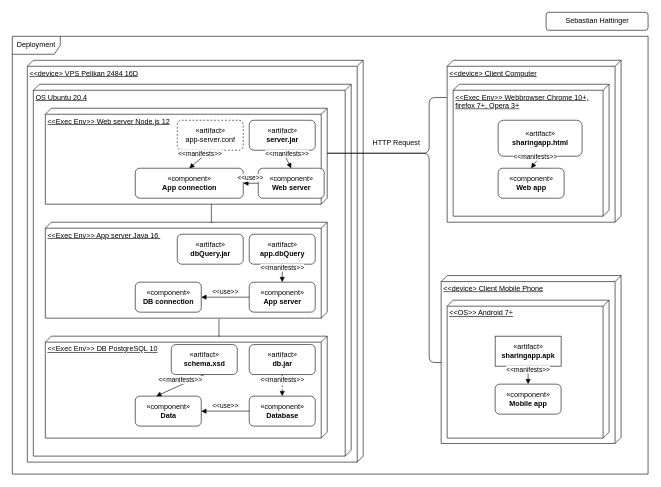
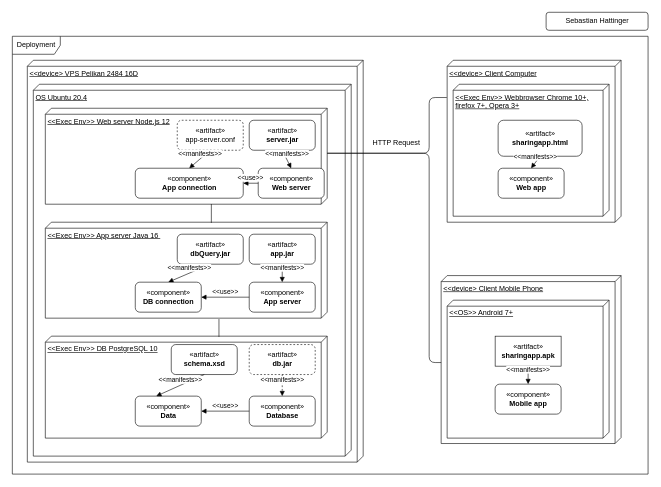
  <mxCell id="0" />
  <mxCell id="1" parent="0" />
  <mxCell id="2" value="Deployment" style="shape=umlFrame;whiteSpace=wrap;html=1;width=80;height=30;" vertex="1" parent="1"><mxGeometry x="20" y="60" width="1060" height="730" as="geometry" /></mxCell>
  <mxCell id="3" value="&amp;lt;&amp;lt;device&amp;gt; VPS Pelikan 2484 16D" style="verticalAlign=top;align=left;spacingTop=8;spacingLeft=2;spacingRight=12;shape=cube;size=10;direction=south;fontStyle=4;html=1;" vertex="1" parent="1"><mxGeometry x="45" y="100" width="560" height="670" as="geometry" /></mxCell>
  <mxCell id="4" value="&amp;lt;&amp;lt;device&amp;gt; Client Computer" style="verticalAlign=top;align=left;spacingTop=8;spacingLeft=2;spacingRight=12;shape=cube;size=10;direction=south;fontStyle=4;html=1;" vertex="1" parent="1"><mxGeometry x="745" y="100" width="290" height="270" as="geometry" /></mxCell>
  <mxCell id="5" value="&amp;lt;&amp;lt;device&amp;gt; Client Mobile Phone" style="verticalAlign=top;align=left;spacingTop=8;spacingLeft=2;spacingRight=12;shape=cube;size=10;direction=south;fontStyle=4;html=1;" vertex="1" parent="1"><mxGeometry x="735" y="459" width="300" height="280" as="geometry" /></mxCell>
  <mxCell id="6" value="OS Ubuntu 20.4" style="verticalAlign=top;align=left;spacingTop=8;spacingLeft=2;spacingRight=12;shape=cube;size=10;direction=south;fontStyle=4;html=1;" vertex="1" parent="1"><mxGeometry x="55" y="140" width="530" height="620" as="geometry" /></mxCell>
  <mxCell id="7" value="&amp;lt;&amp;lt;Exec Env&amp;gt;&amp;gt; Web server Node.js 12" style="verticalAlign=top;align=left;spacingTop=8;spacingLeft=2;spacingRight=12;shape=cube;size=10;direction=south;fontStyle=4;html=1;" vertex="1" parent="1"><mxGeometry x="75" y="180" width="470" height="160" as="geometry" /></mxCell>
  <mxCell id="8" value="&amp;lt;&amp;lt;Exec Env&amp;gt;&amp;gt; App server Java 16&amp;nbsp;" style="verticalAlign=top;align=left;spacingTop=8;spacingLeft=2;spacingRight=12;shape=cube;size=10;direction=south;fontStyle=4;html=1;" vertex="1" parent="1"><mxGeometry x="75" y="370" width="470" height="160" as="geometry" /></mxCell>
  <mxCell id="9" value="&amp;lt;&amp;lt;Exec Env&amp;gt;&amp;gt; DB PostgreSQL 10" style="verticalAlign=top;align=left;spacingTop=8;spacingLeft=2;spacingRight=12;shape=cube;size=10;direction=south;fontStyle=4;html=1;" vertex="1" parent="1"><mxGeometry x="75" y="560" width="470" height="170" as="geometry" /></mxCell>
  <mxCell id="10" value="&amp;lt;&amp;lt;Exec Env&amp;gt;&amp;gt; Webbrowser Chrome 10+, &lt;br&gt;firefox 7+, Opera 3+" style="verticalAlign=top;align=left;spacingTop=8;spacingLeft=2;spacingRight=12;shape=cube;size=10;direction=south;fontStyle=4;html=1;" vertex="1" parent="1"><mxGeometry x="755" y="140" width="260" height="220" as="geometry" /></mxCell>
  <mxCell id="11" value="&amp;lt;&amp;lt;OS&amp;gt;&amp;gt; Android 7+" style="verticalAlign=top;align=left;spacingTop=8;spacingLeft=2;spacingRight=12;shape=cube;size=10;direction=south;fontStyle=4;html=1;" vertex="1" parent="1"><mxGeometry x="745" y="500" width="270" height="230" as="geometry" /></mxCell>
  <mxCell id="12" value="«artifact»&lt;br&gt;&lt;b&gt;server.jar&lt;/b&gt;" style="html=1;rounded=1;" vertex="1" parent="1"><mxGeometry x="415" y="200" width="110" height="50" as="geometry" /></mxCell>
- <mxCell id="13" value="«artifact»&lt;br&gt;&lt;b&gt;app.dbQuery&lt;/b&gt;" style="html=1;rounded=1;" vertex="1" parent="1"><mxGeometry x="415" y="390" width="110" height="50" as="geometry" /></mxCell>
- <mxCell id="14" value="«artifact»&lt;br&gt;&lt;b&gt;db.jar&lt;/b&gt;" style="html=1;rounded=1;" vertex="1" parent="1"><mxGeometry x="415" y="574" width="110" height="50" as="geometry" /></mxCell>
+ <mxCell id="13" value="«artifact»&lt;br&gt;&lt;b&gt;app.jar&lt;/b&gt;" style="html=1;rounded=1;" vertex="1" parent="1"><mxGeometry x="415" y="390" width="110" height="50" as="geometry" /></mxCell>
+ <mxCell id="14" value="«artifact»&lt;br&gt;&lt;b&gt;db.jar&lt;/b&gt;" style="html=1;rounded=1;dashed=1;" vertex="1" parent="1"><mxGeometry x="415" y="574" width="110" height="50" as="geometry" /></mxCell>
  <mxCell id="15" value="«component»&lt;br&gt;&lt;b&gt;Web server&lt;/b&gt;" style="html=1;rounded=1;" vertex="1" parent="1"><mxGeometry x="430" y="280" width="110" height="50" as="geometry" /></mxCell>
  <mxCell id="16" value="«component»&lt;br&gt;&lt;b&gt;App server&lt;/b&gt;" style="html=1;rounded=1;" vertex="1" parent="1"><mxGeometry x="415" y="470" width="110" height="50" as="geometry" /></mxCell>
  <mxCell id="17" value="«component»&lt;br&gt;&lt;b&gt;Database&lt;/b&gt;" style="html=1;rounded=1;" vertex="1" parent="1"><mxGeometry x="415" y="660" width="110" height="50" as="geometry" /></mxCell>
  <mxCell id="18" value="&amp;lt;&amp;lt;manifests&amp;gt;&amp;gt;" style="html=1;verticalAlign=bottom;endArrow=block;exitX=0.5;exitY=1;exitDx=0;exitDy=0;entryX=0.5;entryY=0;entryDx=0;entryDy=0;dashed=1;" edge="1" parent="1" source="14" target="17"><mxGeometry width="80" relative="1" as="geometry"><mxPoint x="635" y="410" as="sourcePoint" /><mxPoint x="715" y="410" as="targetPoint" /></mxGeometry></mxCell>
  <mxCell id="19" value="&amp;lt;&amp;lt;manifests&amp;gt;&amp;gt;" style="html=1;verticalAlign=bottom;endArrow=block;exitX=0.5;exitY=1;exitDx=0;exitDy=0;entryX=0.5;entryY=0;entryDx=0;entryDy=0;" edge="1" parent="1" source="12" target="15"><mxGeometry width="80" relative="1" as="geometry"><mxPoint x="645" y="420" as="sourcePoint" /><mxPoint x="725" y="420" as="targetPoint" /></mxGeometry></mxCell>
  <mxCell id="20" value="&amp;lt;&amp;lt;manifests&amp;gt;&amp;gt;" style="html=1;verticalAlign=bottom;endArrow=block;entryX=0.5;entryY=0;entryDx=0;entryDy=0;exitX=0.5;exitY=1;exitDx=0;exitDy=0;" edge="1" parent="1" source="13" target="16"><mxGeometry width="80" relative="1" as="geometry"><mxPoint x="315" y="424" as="sourcePoint" /><mxPoint x="395" y="424" as="targetPoint" /><mxPoint as="offset" /></mxGeometry></mxCell>
  <mxCell id="21" value="" style="endArrow=none;html=1;edgeStyle=orthogonalEdgeStyle;exitX=1.009;exitY=0.384;exitDx=0;exitDy=0;exitPerimeter=0;entryX=0.007;entryY=0.384;entryDx=0;entryDy=0;entryPerimeter=0;" edge="1" parent="1" source="8" target="9"><mxGeometry relative="1" as="geometry"><mxPoint x="645" y="400" as="sourcePoint" /><mxPoint x="805" y="400" as="targetPoint" /></mxGeometry></mxCell>
  <mxCell id="22" value="" style="endArrow=none;html=1;edgeStyle=orthogonalEdgeStyle;exitX=0.998;exitY=0.411;exitDx=0;exitDy=0;exitPerimeter=0;entryX=0.007;entryY=0.411;entryDx=0;entryDy=0;entryPerimeter=0;" edge="1" parent="1" source="7" target="8"><mxGeometry relative="1" as="geometry"><mxPoint x="655" y="410" as="sourcePoint" /><mxPoint x="815" y="410" as="targetPoint" /></mxGeometry></mxCell>
  <mxCell id="23" value="«artifact»&lt;br&gt;&lt;b&gt;dbQuery.jar&lt;/b&gt;" style="html=1;rounded=1;" vertex="1" parent="1"><mxGeometry x="295" y="390" width="110" height="50" as="geometry" /></mxCell>
  <mxCell id="24" value="«artifact»&lt;br&gt;&lt;span style=&quot;text-align: left&quot;&gt;app-server.conf&lt;/span&gt;" style="html=1;rounded=1;dashed=1;" vertex="1" parent="1"><mxGeometry x="295" y="200" width="110" height="50" as="geometry" /></mxCell>
  <mxCell id="25" value="«artifact»&lt;br&gt;&lt;b&gt;schema.xsd&lt;/b&gt;" style="html=1;rounded=1;" vertex="1" parent="1"><mxGeometry x="285" y="574" width="110" height="50" as="geometry" /></mxCell>
  <mxCell id="26" value="«component»&lt;br&gt;&lt;b&gt;App connection&lt;/b&gt;" style="html=1;rounded=1;" vertex="1" parent="1"><mxGeometry x="225" y="280" width="180" height="50" as="geometry" /></mxCell>
  <mxCell id="27" value="&amp;lt;&amp;lt;manifests&amp;gt;&amp;gt;" style="html=1;verticalAlign=bottom;endArrow=block;exitX=0.5;exitY=1;exitDx=0;exitDy=0;entryX=0.5;entryY=0;entryDx=0;entryDy=0;" edge="1" parent="1" source="24" target="26"><mxGeometry width="80" relative="1" as="geometry"><mxPoint x="480" y="260" as="sourcePoint" /><mxPoint x="480" y="290" as="targetPoint" /></mxGeometry></mxCell>
+ <mxCell id="28" value="&amp;lt;&amp;lt;manifests&amp;gt;&amp;gt;" style="html=1;verticalAlign=bottom;endArrow=block;exitX=0.5;exitY=1;exitDx=0;exitDy=0;entryX=0.5;entryY=0;entryDx=0;entryDy=0;" edge="1" parent="1" source="23" target="29"><mxGeometry width="80" relative="1" as="geometry"><mxPoint x="490" y="270" as="sourcePoint" /><mxPoint x="490" y="300" as="targetPoint" /></mxGeometry></mxCell>
  <mxCell id="29" value="«component»&lt;br&gt;&lt;b&gt;DB connection&lt;/b&gt;" style="html=1;rounded=1;" vertex="1" parent="1"><mxGeometry x="225" y="470" width="110" height="50" as="geometry" /></mxCell>
  <mxCell id="30" value="«component»&lt;br&gt;&lt;b&gt;Data&lt;/b&gt;" style="html=1;rounded=1;" vertex="1" parent="1"><mxGeometry x="225" y="660" width="110" height="50" as="geometry" /></mxCell>
  <mxCell id="31" value="&amp;lt;&amp;lt;manifests&amp;gt;&amp;gt;" style="html=1;verticalAlign=bottom;endArrow=block;exitX=0.5;exitY=1;exitDx=0;exitDy=0;" edge="1" parent="1" source="25"><mxGeometry width="80" relative="1" as="geometry"><mxPoint x="480" y="634" as="sourcePoint" /><mxPoint x="260" y="660" as="targetPoint" /></mxGeometry></mxCell>
  <mxCell id="32" value="&amp;lt;&amp;lt;use&amp;gt;&amp;gt;" style="html=1;verticalAlign=bottom;endArrow=block;exitX=0;exitY=0.5;exitDx=0;exitDy=0;entryX=1;entryY=0.5;entryDx=0;entryDy=0;" edge="1" parent="1" source="16" target="29"><mxGeometry width="80" relative="1" as="geometry"><mxPoint x="360" y="450" as="sourcePoint" /><mxPoint x="290" y="480" as="targetPoint" /></mxGeometry></mxCell>
  <mxCell id="33" value="&amp;lt;&amp;lt;use&amp;gt;&amp;gt;" style="html=1;verticalAlign=bottom;endArrow=block;exitX=0;exitY=0.5;exitDx=0;exitDy=0;entryX=1;entryY=0.5;entryDx=0;entryDy=0;" edge="1" parent="1" source="15" target="26"><mxGeometry width="80" relative="1" as="geometry"><mxPoint x="370" y="460" as="sourcePoint" /><mxPoint x="300" y="490" as="targetPoint" /></mxGeometry></mxCell>
  <mxCell id="34" value="&amp;lt;&amp;lt;use&amp;gt;&amp;gt;" style="html=1;verticalAlign=bottom;endArrow=block;exitX=0;exitY=0.5;exitDx=0;exitDy=0;entryX=1;entryY=0.5;entryDx=0;entryDy=0;" edge="1" parent="1" source="17" target="30"><mxGeometry width="80" relative="1" as="geometry"><mxPoint x="380" y="470" as="sourcePoint" /><mxPoint x="310" y="500" as="targetPoint" /></mxGeometry></mxCell>
  <mxCell id="35" value="" style="endArrow=none;html=1;edgeStyle=orthogonalEdgeStyle;exitX=0;exitY=0;exitDx=75;exitDy=0;exitPerimeter=0;entryX=0;entryY=0;entryDx=145;entryDy=300;entryPerimeter=0;" edge="1" parent="1" source="7" target="5"><mxGeometry relative="1" as="geometry"><mxPoint x="361.83" y="349.68" as="sourcePoint" /><mxPoint x="361.83" y="381.12" as="targetPoint" /><Array as="points"><mxPoint x="715" y="255" /><mxPoint x="715" y="604" /></Array></mxGeometry></mxCell>
  <mxCell id="36" value="" style="endArrow=none;html=1;edgeStyle=orthogonalEdgeStyle;exitX=0.23;exitY=1.002;exitDx=0;exitDy=0;exitPerimeter=0;entryX=0;entryY=0;entryDx=75;entryDy=0;entryPerimeter=0;" edge="1" parent="1" source="4" target="7"><mxGeometry relative="1" as="geometry"><mxPoint x="371.83" y="359.68" as="sourcePoint" /><mxPoint x="645" y="310" as="targetPoint" /><Array as="points"><mxPoint x="715" y="162" /><mxPoint x="715" y="255" /></Array></mxGeometry></mxCell>
  <mxCell id="37" value="HTTP Request" style="text;strokeColor=none;fillColor=none;align=left;verticalAlign=top;spacingLeft=4;spacingRight=4;overflow=hidden;rotatable=0;points=[[0,0.5],[1,0.5]];portConstraint=eastwest;rounded=1;" vertex="1" parent="1"><mxGeometry x="615" y="224" width="90" height="26" as="geometry" /></mxCell>
  <mxCell id="38" value="«artifact»&lt;br&gt;&lt;b&gt;sharingapp.html&lt;/b&gt;" style="html=1;rounded=1;" vertex="1" parent="1"><mxGeometry x="830" y="200" width="140" height="60" as="geometry" /></mxCell>
  <mxCell id="39" value="«component»&lt;br&gt;&lt;b&gt;Web app&lt;/b&gt;" style="html=1;rounded=1;" vertex="1" parent="1"><mxGeometry x="830" y="280" width="110" height="50" as="geometry" /></mxCell>
  <mxCell id="40" value="&amp;lt;&amp;lt;manifests&amp;gt;&amp;gt;" style="html=1;verticalAlign=bottom;endArrow=block;exitX=0.5;exitY=1;exitDx=0;exitDy=0;entryX=0.5;entryY=0;entryDx=0;entryDy=0;" edge="1" parent="1" source="38" target="39"><mxGeometry width="80" relative="1" as="geometry"><mxPoint x="1060" y="420" as="sourcePoint" /><mxPoint x="1140" y="420" as="targetPoint" /></mxGeometry></mxCell>
  <mxCell id="41" value="«artifact»&lt;br&gt;&lt;b&gt;sharingapp.apk&lt;/b&gt;" style="html=1;rounded=0;" vertex="1" parent="1"><mxGeometry x="825" y="560" width="110" height="50" as="geometry" /></mxCell>
  <mxCell id="42" value="«component»&lt;br&gt;&lt;b&gt;Mobile app&lt;/b&gt;" style="html=1;rounded=1;" vertex="1" parent="1"><mxGeometry x="825" y="640" width="110" height="50" as="geometry" /></mxCell>
  <mxCell id="43" value="&amp;lt;&amp;lt;manifests&amp;gt;&amp;gt;" style="html=1;verticalAlign=bottom;endArrow=block;exitX=0.5;exitY=1;exitDx=0;exitDy=0;entryX=0.5;entryY=0;entryDx=0;entryDy=0;" edge="1" parent="1" source="41" target="42"><mxGeometry width="80" relative="1" as="geometry"><mxPoint x="1055" y="780" as="sourcePoint" /><mxPoint x="1135" y="780" as="targetPoint" /></mxGeometry></mxCell>
  <mxCell id="44" value="Sebastian Hattinger" style="html=1;rounded=1;gradientColor=none;" vertex="1" parent="1"><mxGeometry x="910" y="20" width="170" height="30" as="geometry" /></mxCell>
